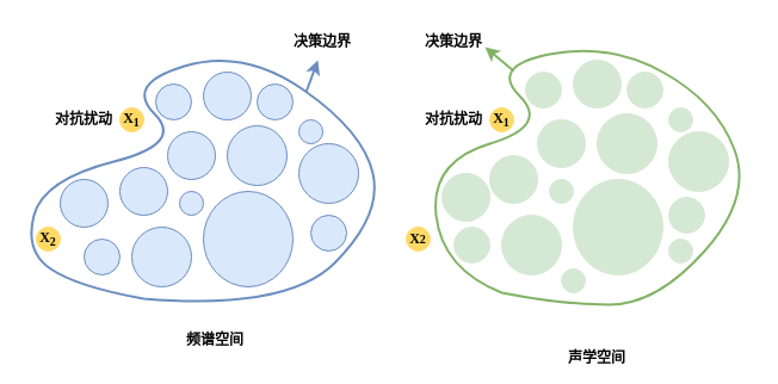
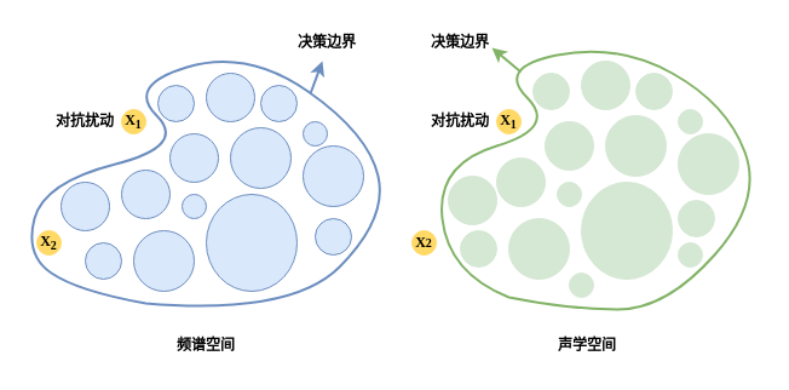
  <mxCell id="0" />
  <mxCell id="1" parent="0" />
  <mxCell id="2" value="" style="curved=1;endArrow=none;html=1;rounded=0;endFill=0;fontStyle=0;fillColor=#dae8fc;strokeColor=#6c8ebf;strokeWidth=2;" edge="1" parent="1"><mxGeometry width="50" height="50" relative="1" as="geometry"><mxPoint x="120" y="250" as="sourcePoint" /><mxPoint x="120" y="250" as="targetPoint" /><Array as="points"><mxPoint x="64" y="240" /><mxPoint x="20" y="210" /><mxPoint x="36" y="150" /><mxPoint x="154" y="120" /><mxPoint x="104" y="70" /><mxPoint x="204" y="40" /><mxPoint x="304" y="110" /><mxPoint x="320" y="180" /><mxPoint x="240" y="260" /></Array></mxGeometry></mxCell>
  <mxCell id="3" value="" style="curved=1;endArrow=none;html=1;rounded=0;endFill=0;fillColor=#d5e8d4;strokeColor=#82b366;strokeWidth=2;" edge="1" parent="1"><mxGeometry width="50" height="50" relative="1" as="geometry"><mxPoint x="420" y="245" as="sourcePoint" /><mxPoint x="420" y="245" as="targetPoint" /><Array as="points"><mxPoint x="370" y="225" /><mxPoint x="360" y="135" /><mxPoint x="460" y="105" /><mxPoint x="410" y="55" /><mxPoint x="510" y="35" /><mxPoint x="600" y="85" /><mxPoint x="630" y="165" /><mxPoint x="550" y="255" /><mxPoint x="470" y="255" /></Array></mxGeometry></mxCell>
  <mxCell id="4" value="" style="ellipse;whiteSpace=wrap;html=1;fillColor=#dae8fc;strokeColor=#6c8ebf;" vertex="1" parent="1"><mxGeometry x="50" y="150" width="40" height="40" as="geometry" /></mxCell>
  <mxCell id="5" value="" style="ellipse;whiteSpace=wrap;html=1;fillColor=#dae8fc;strokeColor=#6c8ebf;" vertex="1" parent="1"><mxGeometry x="110" y="190" width="50" height="50" as="geometry" /></mxCell>
  <mxCell id="6" value="" style="ellipse;whiteSpace=wrap;html=1;fillColor=#dae8fc;strokeColor=#6c8ebf;" vertex="1" parent="1"><mxGeometry x="70" y="200" width="30" height="30" as="geometry" /></mxCell>
  <mxCell id="7" value="" style="ellipse;whiteSpace=wrap;html=1;fillColor=#dae8fc;strokeColor=#6c8ebf;" vertex="1" parent="1"><mxGeometry x="100" y="140" width="40" height="40" as="geometry" /></mxCell>
  <mxCell id="8" value="" style="ellipse;whiteSpace=wrap;html=1;fillColor=#dae8fc;strokeColor=#6c8ebf;" vertex="1" parent="1"><mxGeometry x="170" y="60" width="40" height="40" as="geometry" /></mxCell>
  <mxCell id="9" value="" style="ellipse;whiteSpace=wrap;html=1;fillColor=#dae8fc;strokeColor=#6c8ebf;" vertex="1" parent="1"><mxGeometry x="130" y="70" width="30" height="30" as="geometry" /></mxCell>
  <mxCell id="10" value="" style="ellipse;whiteSpace=wrap;html=1;fillColor=#dae8fc;strokeColor=#6c8ebf;" vertex="1" parent="1"><mxGeometry x="140" y="110" width="40" height="40" as="geometry" /></mxCell>
  <mxCell id="11" value="" style="ellipse;whiteSpace=wrap;html=1;fillColor=#dae8fc;strokeColor=#6c8ebf;" vertex="1" parent="1"><mxGeometry x="170" y="160" width="75" height="80" as="geometry" /></mxCell>
  <mxCell id="12" value="" style="ellipse;whiteSpace=wrap;html=1;fillColor=#dae8fc;strokeColor=#6c8ebf;" vertex="1" parent="1"><mxGeometry x="150" y="160" width="20" height="20" as="geometry" /></mxCell>
  <mxCell id="13" value="" style="ellipse;whiteSpace=wrap;html=1;fillColor=#dae8fc;strokeColor=#6c8ebf;" vertex="1" parent="1"><mxGeometry x="190" y="105" width="50" height="50" as="geometry" /></mxCell>
  <mxCell id="14" value="" style="ellipse;whiteSpace=wrap;html=1;fillColor=#dae8fc;strokeColor=#6c8ebf;" vertex="1" parent="1"><mxGeometry x="215" y="70" width="30" height="30" as="geometry" /></mxCell>
  <mxCell id="15" value="" style="ellipse;whiteSpace=wrap;html=1;fillColor=#dae8fc;strokeColor=#6c8ebf;" vertex="1" parent="1"><mxGeometry x="250" y="120" width="50" height="50" as="geometry" /></mxCell>
  <mxCell id="16" value="" style="ellipse;whiteSpace=wrap;html=1;fillColor=#dae8fc;strokeColor=#6c8ebf;" vertex="1" parent="1"><mxGeometry x="250" y="100" width="20" height="20" as="geometry" /></mxCell>
  <mxCell id="17" value="X&lt;sub&gt;1&lt;/sub&gt;" style="ellipse;whiteSpace=wrap;html=1;fillColor=#FFD966;strokeColor=#FFD966;fontStyle=1;fontFamily=Times New Roman;" vertex="1" parent="1"><mxGeometry x="100" y="90" width="20" height="20" as="geometry" /></mxCell>
  <mxCell id="18" value="" style="ellipse;whiteSpace=wrap;html=1;fillColor=#D5E8D4;strokeColor=#D5E8D4;" vertex="1" parent="1"><mxGeometry x="370" y="145" width="40" height="40" as="geometry" /></mxCell>
  <mxCell id="19" value="" style="ellipse;whiteSpace=wrap;html=1;fillColor=#D5E8D4;strokeColor=#D5E8D4;" vertex="1" parent="1"><mxGeometry x="420" y="180" width="50" height="50" as="geometry" /></mxCell>
  <mxCell id="20" value="" style="ellipse;whiteSpace=wrap;html=1;fillColor=#D5E8D4;strokeColor=#D5E8D4;" vertex="1" parent="1"><mxGeometry x="380" y="190" width="30" height="30" as="geometry" /></mxCell>
  <mxCell id="21" value="" style="ellipse;whiteSpace=wrap;html=1;fillColor=#D5E8D4;strokeColor=#D5E8D4;" vertex="1" parent="1"><mxGeometry x="410" y="130" width="40" height="40" as="geometry" /></mxCell>
  <mxCell id="22" value="" style="ellipse;whiteSpace=wrap;html=1;fillColor=#D5E8D4;strokeColor=#D5E8D4;" vertex="1" parent="1"><mxGeometry x="480" y="50" width="40" height="40" as="geometry" /></mxCell>
  <mxCell id="23" value="" style="ellipse;whiteSpace=wrap;html=1;fillColor=#D5E8D4;strokeColor=#D5E8D4;" vertex="1" parent="1"><mxGeometry x="440" y="60" width="30" height="30" as="geometry" /></mxCell>
  <mxCell id="24" value="" style="ellipse;whiteSpace=wrap;html=1;fillColor=#D5E8D4;strokeColor=#D5E8D4;" vertex="1" parent="1"><mxGeometry x="450" y="100" width="40" height="40" as="geometry" /></mxCell>
  <mxCell id="25" value="" style="ellipse;whiteSpace=wrap;html=1;fillColor=#D5E8D4;strokeColor=#D5E8D4;" vertex="1" parent="1"><mxGeometry x="480" y="150" width="75" height="80" as="geometry" /></mxCell>
  <mxCell id="26" value="" style="ellipse;whiteSpace=wrap;html=1;fillColor=#D5E8D4;strokeColor=#D5E8D4;" vertex="1" parent="1"><mxGeometry x="460" y="150" width="20" height="20" as="geometry" /></mxCell>
  <mxCell id="27" value="" style="ellipse;whiteSpace=wrap;html=1;fillColor=#D5E8D4;strokeColor=#D5E8D4;" vertex="1" parent="1"><mxGeometry x="500" y="95" width="50" height="50" as="geometry" /></mxCell>
  <mxCell id="28" value="" style="ellipse;whiteSpace=wrap;html=1;fillColor=#D5E8D4;strokeColor=#D5E8D4;" vertex="1" parent="1"><mxGeometry x="525" y="60" width="30" height="30" as="geometry" /></mxCell>
  <mxCell id="29" value="" style="ellipse;whiteSpace=wrap;html=1;fillColor=#D5E8D4;strokeColor=#D5E8D4;" vertex="1" parent="1"><mxGeometry x="560" y="110" width="50" height="50" as="geometry" /></mxCell>
  <mxCell id="30" value="" style="ellipse;whiteSpace=wrap;html=1;fillColor=#D5E8D4;strokeColor=#D5E8D4;" vertex="1" parent="1"><mxGeometry x="560" y="90" width="20" height="20" as="geometry" /></mxCell>
  <mxCell id="31" value="" style="ellipse;whiteSpace=wrap;html=1;fillColor=#D5E8D4;strokeColor=#D5E8D4;" vertex="1" parent="1"><mxGeometry x="560" y="165" width="30" height="30" as="geometry" /></mxCell>
  <mxCell id="32" value="" style="ellipse;whiteSpace=wrap;html=1;fillColor=#dae8fc;strokeColor=#6c8ebf;" vertex="1" parent="1"><mxGeometry x="260" y="180" width="30" height="30" as="geometry" /></mxCell>
  <mxCell id="33" value="" style="ellipse;whiteSpace=wrap;html=1;fillColor=#D5E8D4;strokeColor=#D5E8D4;" vertex="1" parent="1"><mxGeometry x="470" y="225" width="20" height="20" as="geometry" /></mxCell>
  <mxCell id="34" value="" style="ellipse;whiteSpace=wrap;html=1;fillColor=#D5E8D4;strokeColor=#D5E8D4;" vertex="1" parent="1"><mxGeometry x="560" y="200" width="20" height="20" as="geometry" /></mxCell>
  <mxCell id="35" value="X&lt;sub&gt;1&lt;/sub&gt;" style="ellipse;whiteSpace=wrap;html=1;fillColor=#FFD966;strokeColor=#FFD966;fontStyle=1;fontFamily=Times New Roman;" vertex="1" parent="1"><mxGeometry x="410" y="90" width="20" height="20" as="geometry" /></mxCell>
  <mxCell id="36" value="X&lt;span style=&quot;font-size: 10px;&quot;&gt;2&lt;/span&gt;" style="ellipse;whiteSpace=wrap;html=1;fillColor=#FFD966;strokeColor=#FFD966;fontStyle=1;fontFamily=Times New Roman;" vertex="1" parent="1"><mxGeometry x="340" y="190" width="20" height="20" as="geometry" /></mxCell>
  <mxCell id="37" value="X&lt;sub&gt;2&lt;/sub&gt;" style="ellipse;whiteSpace=wrap;html=1;fillColor=#FFD966;strokeColor=#FFD966;fontStyle=1;fontFamily=Times New Roman;" vertex="1" parent="1"><mxGeometry x="30" y="190" width="20" height="20" as="geometry" /></mxCell>
- <mxCell id="38" value="&lt;b&gt;频谱空间&lt;/b&gt;" style="text;html=1;align=center;verticalAlign=middle;whiteSpace=wrap;rounded=0;" vertex="1" parent="1"><mxGeometry x="150" y="270" width="60" height="30" as="geometry" /></mxCell>
- <mxCell id="39" value="&lt;b&gt;声学空间&lt;/b&gt;" style="text;html=1;align=center;verticalAlign=middle;whiteSpace=wrap;rounded=0;" vertex="1" parent="1"><mxGeometry x="470" y="285" width="60" height="30" as="geometry" /></mxCell>
+ <mxCell id="38" value="&lt;b&gt;频谱空间&lt;/b&gt;" style="text;html=1;align=center;verticalAlign=middle;whiteSpace=wrap;rounded=0;" vertex="1" parent="1"><mxGeometry x="140" y="270" width="60" height="30" as="geometry" /></mxCell>
+ <mxCell id="39" value="&lt;b&gt;声学空间&lt;/b&gt;" style="text;html=1;align=center;verticalAlign=middle;whiteSpace=wrap;rounded=0;" vertex="1" parent="1"><mxGeometry x="455" y="270" width="60" height="30" as="geometry" /></mxCell>
  <mxCell id="40" value="&lt;b&gt;对抗扰动&lt;/b&gt;" style="text;html=1;align=center;verticalAlign=middle;whiteSpace=wrap;rounded=0;" vertex="1" parent="1"><mxGeometry x="40" y="85" width="60" height="30" as="geometry" /></mxCell>
  <mxCell id="41" value="&lt;b&gt;对抗扰动&lt;/b&gt;" style="text;html=1;align=center;verticalAlign=middle;whiteSpace=wrap;rounded=0;" vertex="1" parent="1"><mxGeometry x="350" y="85" width="60" height="30" as="geometry" /></mxCell>
  <mxCell id="42" value="" style="endArrow=classic;html=1;rounded=0;strokeWidth=2;fillColor=#dae8fc;strokeColor=#6c8ebf;" edge="1" parent="1"><mxGeometry width="50" height="50" relative="1" as="geometry"><mxPoint x="256" y="77" as="sourcePoint" /><mxPoint x="266" y="50" as="targetPoint" /></mxGeometry></mxCell>
  <mxCell id="43" value="" style="endArrow=classic;html=1;rounded=0;strokeWidth=2;fillColor=#d5e8d4;strokeColor=#82b366;" edge="1" parent="1"><mxGeometry width="50" height="50" relative="1" as="geometry"><mxPoint x="430" y="59" as="sourcePoint" /><mxPoint x="406" y="39" as="targetPoint" /></mxGeometry></mxCell>
  <mxCell id="44" value="&lt;b&gt;决策边界&lt;/b&gt;" style="text;html=1;align=center;verticalAlign=middle;whiteSpace=wrap;rounded=0;" vertex="1" parent="1"><mxGeometry x="240" y="20" width="60" height="30" as="geometry" /></mxCell>
  <mxCell id="45" value="&lt;b&gt;决策边界&lt;/b&gt;" style="text;html=1;align=center;verticalAlign=middle;whiteSpace=wrap;rounded=0;" vertex="1" parent="1"><mxGeometry x="350" y="20" width="60" height="30" as="geometry" /></mxCell>
